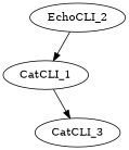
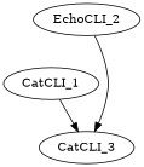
  digraph {
    n1 [label=CatCLI_1]
    n2 [label=CatCLI_3]
    n3 [label=EchoCLI_2]
    n1 -> n2
-   n3 -> n1
+   n3 -> n2
  }
